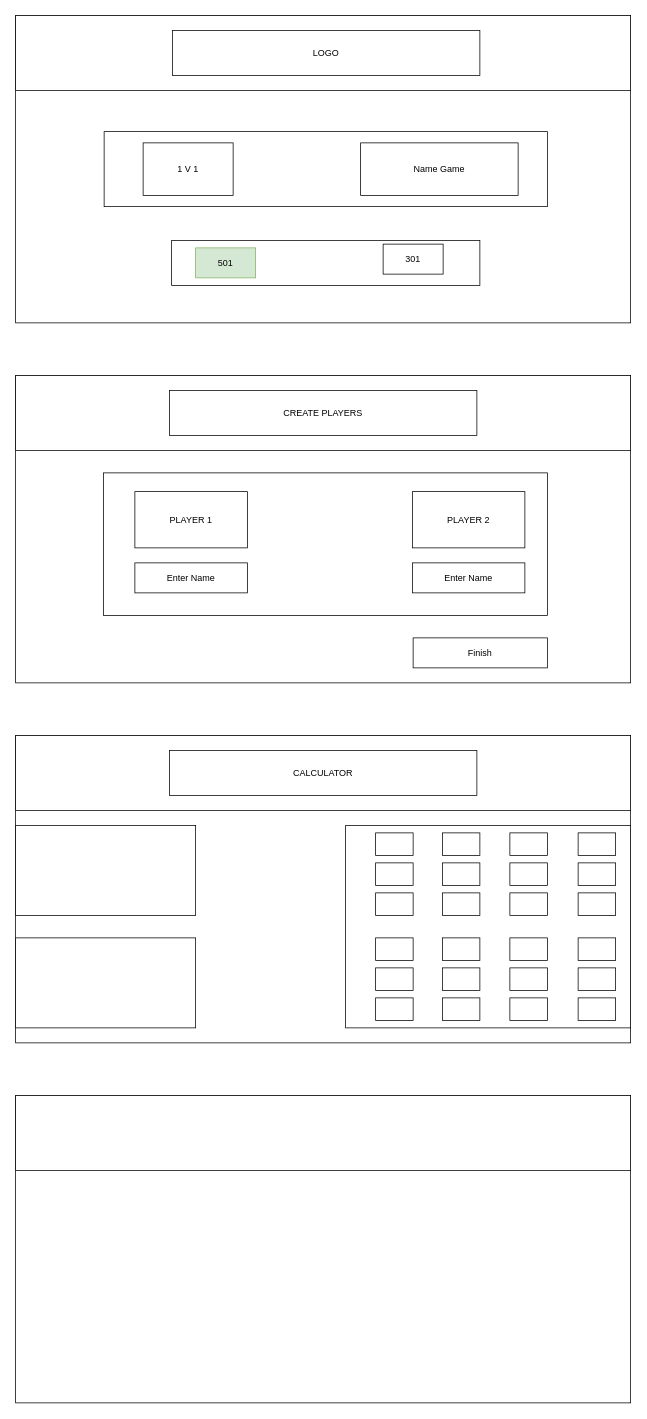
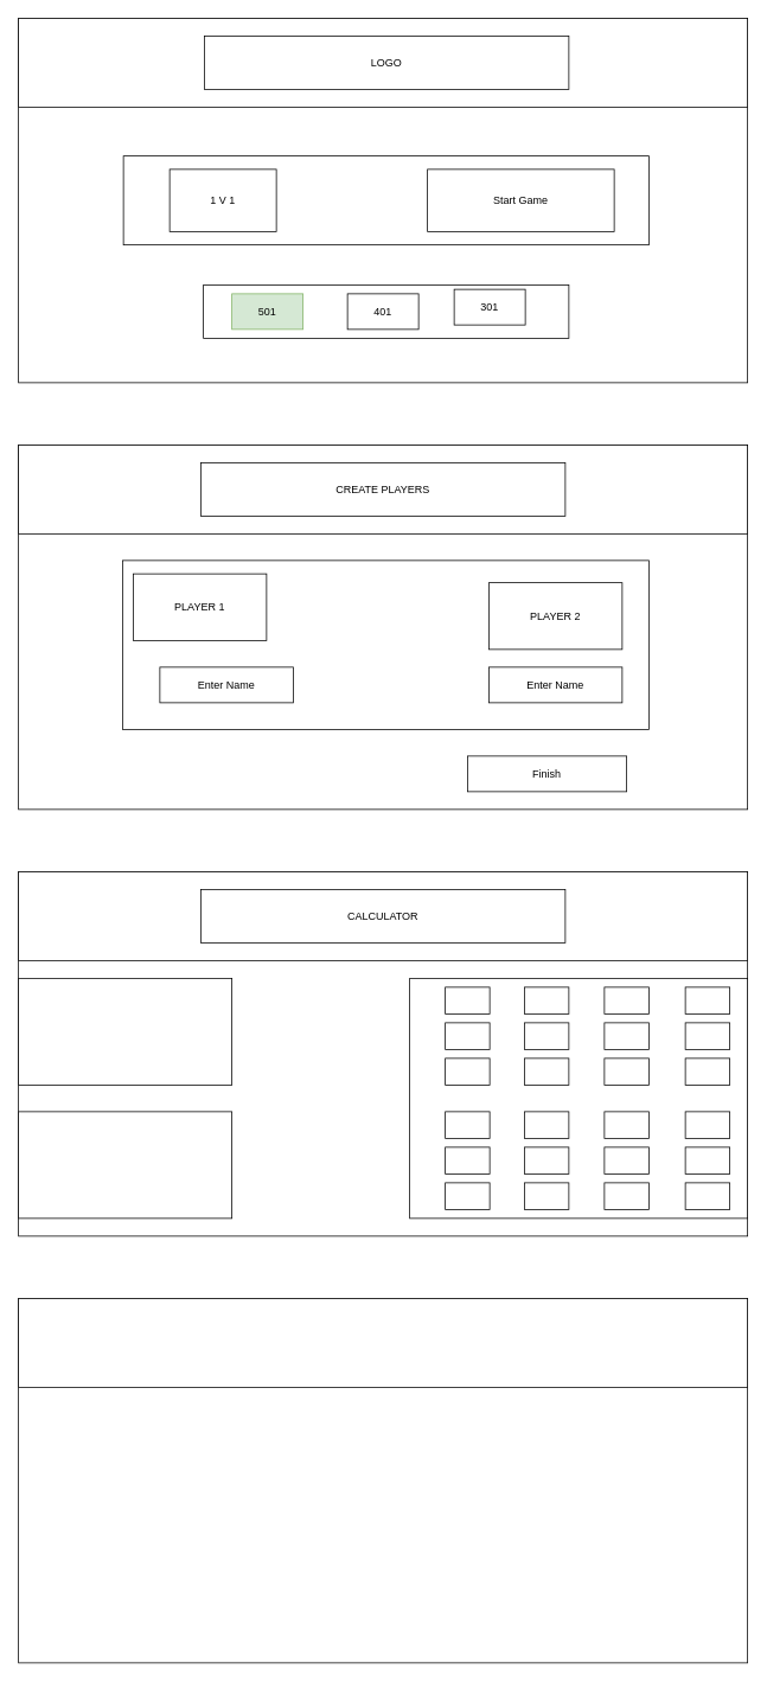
  <mxCell id="0" />
  <mxCell id="1" parent="0" />
  <mxCell id="2" value="" style="rounded=0;whiteSpace=wrap;html=1;" vertex="1" parent="1"><mxGeometry width="820" height="410" as="geometry" x="20" y="20" /></mxCell>
  <mxCell id="3" value="" style="rounded=0;whiteSpace=wrap;html=1;" vertex="1" parent="1"><mxGeometry y="500" width="820" height="410" as="geometry" x="20" /></mxCell>
  <mxCell id="4" value="" style="rounded=0;whiteSpace=wrap;html=1;" vertex="1" parent="1"><mxGeometry y="980" width="820" height="410" as="geometry" x="20" /></mxCell>
  <mxCell id="5" value="" style="rounded=0;whiteSpace=wrap;html=1;" vertex="1" parent="1"><mxGeometry y="1460" width="820" height="410" as="geometry" x="20" /></mxCell>
  <mxCell id="6" value="" style="rounded=0;whiteSpace=wrap;html=1;" vertex="1" parent="1"><mxGeometry width="820" height="100" as="geometry" x="20" y="20" /></mxCell>
  <mxCell id="7" value="" style="rounded=0;whiteSpace=wrap;html=1;" vertex="1" parent="1"><mxGeometry y="500" width="820" height="100" as="geometry" x="20" /></mxCell>
  <mxCell id="8" value="" style="rounded=0;whiteSpace=wrap;html=1;" vertex="1" parent="1"><mxGeometry y="980" width="820" height="100" as="geometry" x="20" /></mxCell>
  <mxCell id="9" value="" style="rounded=0;whiteSpace=wrap;html=1;" vertex="1" parent="1"><mxGeometry y="1460" width="820" height="100" as="geometry" x="20" /></mxCell>
  <mxCell id="10" value="LOGO" style="rounded=0;whiteSpace=wrap;html=1;" vertex="1" parent="1"><mxGeometry x="229" y="40" width="410" height="60" as="geometry" /></mxCell>
  <mxCell id="11" value="" style="rounded=0;whiteSpace=wrap;html=1;" vertex="1" parent="1"><mxGeometry x="138" y="175" width="591" height="100" as="geometry" /></mxCell>
  <mxCell id="12" value="" style="rounded=0;whiteSpace=wrap;html=1;" vertex="1" parent="1"><mxGeometry x="228" y="320" width="411" height="60" as="geometry" /></mxCell>
  <mxCell id="13" value="501" style="rounded=0;whiteSpace=wrap;html=1;fillColor=#d5e8d4;strokeColor=#82b366;" vertex="1" parent="1"><mxGeometry x="260" y="330" width="80" height="40" as="geometry" /></mxCell>
+ <mxCell id="14" value="401" style="rounded=0;whiteSpace=wrap;html=1;" vertex="1" parent="1"><mxGeometry x="390" y="330" width="80" height="40" as="geometry" /></mxCell>
  <mxCell id="15" value="301" style="rounded=0;whiteSpace=wrap;html=1;" vertex="1" parent="1"><mxGeometry x="510" y="325" width="80" height="40" as="geometry" /></mxCell>
  <mxCell id="16" value="1 V 1" style="rounded=0;whiteSpace=wrap;html=1;" vertex="1" parent="1"><mxGeometry x="190" y="190" width="120" height="70" as="geometry" /></mxCell>
- <mxCell id="17" value="Name Game" style="rounded=0;whiteSpace=wrap;html=1;" vertex="1" parent="1"><mxGeometry x="480" y="190" width="210" height="70" as="geometry" /></mxCell>
+ <mxCell id="17" value="Start Game" style="rounded=0;whiteSpace=wrap;html=1;" vertex="1" parent="1"><mxGeometry x="480" y="190" width="210" height="70" as="geometry" /></mxCell>
  <mxCell id="18" value="CREATE PLAYERS" style="rounded=0;whiteSpace=wrap;html=1;" vertex="1" parent="1"><mxGeometry x="225" y="520" width="410" height="60" as="geometry" /></mxCell>
  <mxCell id="19" value="" style="rounded=0;whiteSpace=wrap;html=1;" vertex="1" parent="1"><mxGeometry x="137" y="630" width="592" height="190" as="geometry" /></mxCell>
- <mxCell id="20" value="PLAYER 1" style="rounded=0;whiteSpace=wrap;html=1;" vertex="1" parent="1"><mxGeometry x="179" y="655" width="150" height="75" as="geometry" /></mxCell>
+ <mxCell id="20" value="PLAYER 1" style="rounded=0;whiteSpace=wrap;html=1;" vertex="1" parent="1"><mxGeometry x="149" y="645" width="150" height="75" as="geometry" /></mxCell>
  <mxCell id="21" value="PLAYER 2" style="rounded=0;whiteSpace=wrap;html=1;" vertex="1" parent="1"><mxGeometry x="549" y="655" width="150" height="75" as="geometry" /></mxCell>
  <mxCell id="22" value="Enter Name" style="rounded=0;whiteSpace=wrap;html=1;" vertex="1" parent="1"><mxGeometry x="179" y="750" width="150" height="40" as="geometry" /></mxCell>
  <mxCell id="23" value="Enter Name" style="rounded=0;whiteSpace=wrap;html=1;" vertex="1" parent="1"><mxGeometry x="549" y="750" width="150" height="40" as="geometry" /></mxCell>
- <mxCell id="24" value="Finish" style="rounded=0;whiteSpace=wrap;html=1;" vertex="1" parent="1"><mxGeometry x="550" y="850" width="179" height="40" as="geometry" /></mxCell>
+ <mxCell id="24" value="Finish" style="rounded=0;whiteSpace=wrap;html=1;" vertex="1" parent="1"><mxGeometry x="525" y="850" width="179" height="40" as="geometry" /></mxCell>
  <mxCell id="25" value="CALCULATOR" style="rounded=0;whiteSpace=wrap;html=1;" vertex="1" parent="1"><mxGeometry x="225" y="1000" width="410" height="60" as="geometry" /></mxCell>
  <mxCell id="26" value="" style="rounded=0;whiteSpace=wrap;html=1;" vertex="1" parent="1"><mxGeometry y="1100" width="240" height="120" as="geometry" x="20" /></mxCell>
  <mxCell id="27" value="" style="rounded=0;whiteSpace=wrap;html=1;" vertex="1" parent="1"><mxGeometry y="1250" width="240" height="120" as="geometry" x="20" /></mxCell>
  <mxCell id="28" value="" style="rounded=0;whiteSpace=wrap;html=1;" vertex="1" parent="1"><mxGeometry x="460" y="1100" width="380" height="270" as="geometry" /></mxCell>
  <mxCell id="29" value="" style="rounded=0;whiteSpace=wrap;html=1;" vertex="1" parent="1"><mxGeometry x="500" y="1110" width="50" height="30" as="geometry" /></mxCell>
  <mxCell id="30" value="" style="rounded=0;whiteSpace=wrap;html=1;" vertex="1" parent="1"><mxGeometry x="589" y="1110" width="50" height="30" as="geometry" /></mxCell>
  <mxCell id="31" value="" style="rounded=0;whiteSpace=wrap;html=1;" vertex="1" parent="1"><mxGeometry x="679" y="1110" width="50" height="30" as="geometry" /></mxCell>
  <mxCell id="32" value="" style="rounded=0;whiteSpace=wrap;html=1;" vertex="1" parent="1"><mxGeometry x="770" y="1110" width="50" height="30" as="geometry" /></mxCell>
  <mxCell id="33" value="" style="rounded=0;whiteSpace=wrap;html=1;" vertex="1" parent="1"><mxGeometry x="500" y="1150" width="50" height="30" as="geometry" /></mxCell>
  <mxCell id="34" value="" style="rounded=0;whiteSpace=wrap;html=1;" vertex="1" parent="1"><mxGeometry x="589" y="1150" width="50" height="30" as="geometry" /></mxCell>
  <mxCell id="35" value="" style="rounded=0;whiteSpace=wrap;html=1;" vertex="1" parent="1"><mxGeometry x="679" y="1150" width="50" height="30" as="geometry" /></mxCell>
  <mxCell id="36" value="" style="rounded=0;whiteSpace=wrap;html=1;" vertex="1" parent="1"><mxGeometry x="770" y="1150" width="50" height="30" as="geometry" /></mxCell>
  <mxCell id="37" value="" style="rounded=0;whiteSpace=wrap;html=1;" vertex="1" parent="1"><mxGeometry x="500" y="1190" width="50" height="30" as="geometry" /></mxCell>
  <mxCell id="38" value="" style="rounded=0;whiteSpace=wrap;html=1;" vertex="1" parent="1"><mxGeometry x="589" y="1190" width="50" height="30" as="geometry" /></mxCell>
  <mxCell id="39" value="" style="rounded=0;whiteSpace=wrap;html=1;" vertex="1" parent="1"><mxGeometry x="679" y="1190" width="50" height="30" as="geometry" /></mxCell>
  <mxCell id="40" value="" style="rounded=0;whiteSpace=wrap;html=1;" vertex="1" parent="1"><mxGeometry x="770" y="1190" width="50" height="30" as="geometry" /></mxCell>
  <mxCell id="41" value="" style="rounded=0;whiteSpace=wrap;html=1;" vertex="1" parent="1"><mxGeometry x="500" y="1250" width="50" height="30" as="geometry" /></mxCell>
  <mxCell id="42" value="" style="rounded=0;whiteSpace=wrap;html=1;" vertex="1" parent="1"><mxGeometry x="589" y="1250" width="50" height="30" as="geometry" /></mxCell>
  <mxCell id="43" value="" style="rounded=0;whiteSpace=wrap;html=1;" vertex="1" parent="1"><mxGeometry x="679" y="1250" width="50" height="30" as="geometry" /></mxCell>
  <mxCell id="44" value="" style="rounded=0;whiteSpace=wrap;html=1;" vertex="1" parent="1"><mxGeometry x="770" y="1250" width="50" height="30" as="geometry" /></mxCell>
  <mxCell id="45" value="" style="rounded=0;whiteSpace=wrap;html=1;" vertex="1" parent="1"><mxGeometry x="500" y="1290" width="50" height="30" as="geometry" /></mxCell>
  <mxCell id="46" value="" style="rounded=0;whiteSpace=wrap;html=1;" vertex="1" parent="1"><mxGeometry x="589" y="1290" width="50" height="30" as="geometry" /></mxCell>
  <mxCell id="47" value="" style="rounded=0;whiteSpace=wrap;html=1;" vertex="1" parent="1"><mxGeometry x="679" y="1290" width="50" height="30" as="geometry" /></mxCell>
  <mxCell id="48" value="" style="rounded=0;whiteSpace=wrap;html=1;" vertex="1" parent="1"><mxGeometry x="770" y="1290" width="50" height="30" as="geometry" /></mxCell>
  <mxCell id="49" value="" style="rounded=0;whiteSpace=wrap;html=1;" vertex="1" parent="1"><mxGeometry x="500" y="1330" width="50" height="30" as="geometry" /></mxCell>
  <mxCell id="50" value="" style="rounded=0;whiteSpace=wrap;html=1;" vertex="1" parent="1"><mxGeometry x="589" y="1330" width="50" height="30" as="geometry" /></mxCell>
  <mxCell id="51" value="" style="rounded=0;whiteSpace=wrap;html=1;" vertex="1" parent="1"><mxGeometry x="679" y="1330" width="50" height="30" as="geometry" /></mxCell>
  <mxCell id="52" value="" style="rounded=0;whiteSpace=wrap;html=1;" vertex="1" parent="1"><mxGeometry x="770" y="1330" width="50" height="30" as="geometry" /></mxCell>
